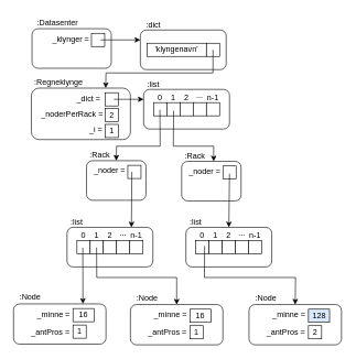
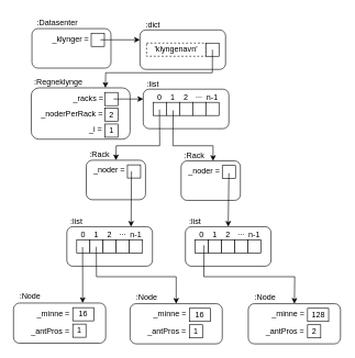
  <mxCell id="0" />
  <mxCell id="1" parent="0" />
  <mxCell id="2" value="" style="group" parent="1" vertex="1" connectable="0"><mxGeometry x="202" y="112" width="147" height="83" as="geometry" /></mxCell>
  <mxCell id="3" value=":list" style="text;html=1;strokeColor=none;fillColor=none;align=center;verticalAlign=middle;whiteSpace=wrap;rounded=0;" parent="2" vertex="1"><mxGeometry width="60" height="30" as="geometry" /></mxCell>
  <mxCell id="4" value="" style="group" parent="2" vertex="1" connectable="0"><mxGeometry x="10" y="16" width="140" height="67" as="geometry" /></mxCell>
  <mxCell id="5" value="" style="rounded=1;whiteSpace=wrap;html=1;" parent="4" vertex="1"><mxGeometry x="5" y="7" width="130" height="60" as="geometry" /></mxCell>
  <mxCell id="6" value="" style="rounded=0;whiteSpace=wrap;html=1;" parent="4" vertex="1"><mxGeometry x="20" y="27" width="20" height="20" as="geometry" /></mxCell>
  <mxCell id="7" value="" style="rounded=0;whiteSpace=wrap;html=1;" parent="4" vertex="1"><mxGeometry x="40" y="27" width="20" height="20" as="geometry" /></mxCell>
  <mxCell id="8" value="" style="rounded=0;whiteSpace=wrap;html=1;" parent="4" vertex="1"><mxGeometry x="60" y="27" width="20" height="20" as="geometry" /></mxCell>
  <mxCell id="9" value="" style="rounded=0;whiteSpace=wrap;html=1;" parent="4" vertex="1"><mxGeometry x="80" y="27" width="20" height="20" as="geometry" /></mxCell>
  <mxCell id="10" value="" style="rounded=0;whiteSpace=wrap;html=1;" parent="4" vertex="1"><mxGeometry x="100" y="27" width="20" height="20" as="geometry" /></mxCell>
  <mxCell id="11" value="0" style="text;html=1;strokeColor=none;fillColor=none;align=center;verticalAlign=middle;whiteSpace=wrap;rounded=0;" parent="4" vertex="1"><mxGeometry y="4" width="60" height="32" as="geometry" /></mxCell>
  <mxCell id="12" value="1" style="text;html=1;strokeColor=none;fillColor=none;align=center;verticalAlign=middle;whiteSpace=wrap;rounded=0;" parent="4" vertex="1"><mxGeometry x="20" y="4" width="60" height="32" as="geometry" /></mxCell>
  <mxCell id="13" value="2" style="text;html=1;strokeColor=none;fillColor=none;align=center;verticalAlign=middle;whiteSpace=wrap;rounded=0;" parent="4" vertex="1"><mxGeometry x="40" y="4" width="60" height="32" as="geometry" /></mxCell>
  <mxCell id="14" value="n-1" style="text;html=1;strokeColor=none;fillColor=none;align=center;verticalAlign=middle;whiteSpace=wrap;rounded=0;" parent="4" vertex="1"><mxGeometry x="80" y="4" width="60" height="32" as="geometry" /></mxCell>
  <mxCell id="15" value="..." style="text;html=1;strokeColor=none;fillColor=none;align=center;verticalAlign=middle;whiteSpace=wrap;rounded=0;" parent="4" vertex="1"><mxGeometry x="60" width="60" height="32" as="geometry" /></mxCell>
  <mxCell id="16" value="" style="group" parent="1" vertex="1" connectable="0"><mxGeometry x="42" y="20" width="126" height="83" as="geometry" /></mxCell>
  <mxCell id="17" value="" style="rounded=1;whiteSpace=wrap;html=1;" parent="16" vertex="1"><mxGeometry x="6" y="23" width="120" height="60" as="geometry" /></mxCell>
  <mxCell id="18" value=":Datasenter" style="text;html=1;strokeColor=none;fillColor=none;align=center;verticalAlign=middle;whiteSpace=wrap;rounded=0;" parent="16" vertex="1"><mxGeometry x="14.5" width="60" height="30" as="geometry" /></mxCell>
  <mxCell id="19" value="_klynger =" style="text;html=1;strokeColor=none;fillColor=none;align=center;verticalAlign=middle;whiteSpace=wrap;rounded=0;" parent="16" vertex="1"><mxGeometry x="15" y="24" width="100" height="30" as="geometry" /></mxCell>
  <mxCell id="20" value="" style="rounded=0;whiteSpace=wrap;html=1;" parent="16" vertex="1"><mxGeometry x="96" y="30" width="20" height="20" as="geometry" /></mxCell>
  <mxCell id="21" value="" style="group" parent="1" vertex="1" connectable="0"><mxGeometry x="202" y="22" width="140" height="83" as="geometry" /></mxCell>
  <mxCell id="22" value="" style="rounded=1;whiteSpace=wrap;html=1;" parent="21" vertex="1"><mxGeometry x="10" y="23" width="130" height="60" as="geometry" /></mxCell>
  <mxCell id="23" value=":dict" style="text;html=1;strokeColor=none;fillColor=none;align=center;verticalAlign=middle;whiteSpace=wrap;rounded=0;" parent="21" vertex="1"><mxGeometry width="60" height="30" as="geometry" /></mxCell>
- <mxCell id="24" value="'klyngenavn'" style="rounded=0;whiteSpace=wrap;html=1;" parent="21" vertex="1"><mxGeometry x="20" y="43" width="90" height="20" as="geometry" /></mxCell>
+ <mxCell id="24" value="'klyngenavn'" style="rounded=0;whiteSpace=wrap;html=1;dashed=1;" parent="21" vertex="1"><mxGeometry x="20" y="43" width="90" height="20" as="geometry" /></mxCell>
  <mxCell id="25" value="" style="rounded=0;whiteSpace=wrap;html=1;" parent="21" vertex="1"><mxGeometry x="110" y="43" width="20" height="20" as="geometry" /></mxCell>
  <mxCell id="26" value="" style="group" parent="1" vertex="1" connectable="0"><mxGeometry x="362.5" y="391" width="154" height="131" as="geometry" /></mxCell>
  <mxCell id="27" value="" style="group" vertex="1" connectable="0" parent="26"><mxGeometry x="14" y="50" width="140" height="81" as="geometry" /></mxCell>
  <mxCell id="28" value="" style="rounded=1;whiteSpace=wrap;html=1;" vertex="1" parent="27"><mxGeometry y="20" width="140" height="61" as="geometry" /></mxCell>
  <mxCell id="29" value="_minne =" style="text;strokeColor=none;fillColor=none;align=left;verticalAlign=middle;spacingLeft=4;spacingRight=4;overflow=hidden;points=[[0,0.5],[1,0.5]];portConstraint=eastwest;rotatable=0;" vertex="1" parent="27"><mxGeometry x="30" y="20" width="80" height="30" as="geometry" /></mxCell>
  <mxCell id="30" value="_antPros =" style="text;strokeColor=none;fillColor=none;align=left;verticalAlign=middle;spacingLeft=4;spacingRight=4;overflow=hidden;points=[[0,0.5],[1,0.5]];portConstraint=eastwest;rotatable=0;" vertex="1" parent="27"><mxGeometry x="21" y="47" width="80" height="30" as="geometry" /></mxCell>
- <mxCell id="31" value="128" style="rounded=0;whiteSpace=wrap;html=1;fillColor=#dae8fc;" vertex="1" parent="27"><mxGeometry x="90" y="27" width="32" height="20" as="geometry" /></mxCell>
+ <mxCell id="31" value="128" style="rounded=0;whiteSpace=wrap;html=1;" vertex="1" parent="27"><mxGeometry x="90" y="27" width="32" height="20" as="geometry" /></mxCell>
  <mxCell id="32" value="2" style="rounded=0;whiteSpace=wrap;html=1;" vertex="1" parent="27"><mxGeometry x="90" y="52" width="20" height="20" as="geometry" /></mxCell>
  <mxCell id="33" value=":Node" style="text;html=1;align=center;verticalAlign=middle;resizable=0;points=[];autosize=1;strokeColor=none;fillColor=none;" vertex="1" parent="27"><mxGeometry width="50" height="20" as="geometry" /></mxCell>
  <mxCell id="34" value="" style="endArrow=classic;html=1;rounded=0;exitX=0.7;exitY=0.5;exitDx=0;exitDy=0;exitPerimeter=0;entryX=0;entryY=0.25;entryDx=0;entryDy=0;" parent="1" source="20" target="22" edge="1"><mxGeometry x="66" y="39" width="50" height="50" as="geometry"><mxPoint x="282" y="220" as="sourcePoint" /><mxPoint x="332" y="170" as="targetPoint" /></mxGeometry></mxCell>
  <mxCell id="35" value="" style="endArrow=classic;html=1;rounded=0;entryX=0.75;entryY=0;entryDx=0;entryDy=0;exitX=0.5;exitY=0.5;exitDx=0;exitDy=0;exitPerimeter=0;" parent="1" source="25" target="83" edge="1"><mxGeometry x="66" y="39" width="50" height="50" as="geometry"><mxPoint x="282" y="220" as="sourcePoint" /><mxPoint x="472" y="170" as="targetPoint" /><Array as="points"><mxPoint x="322" y="110" /><mxPoint x="160" y="110" /></Array></mxGeometry></mxCell>
  <mxCell id="36" value="" style="endArrow=classic;html=1;rounded=0;entryX=0.5;entryY=0;entryDx=0;entryDy=0;exitX=0.161;exitY=1.059;exitDx=0;exitDy=0;exitPerimeter=0;" parent="1" source="12" target="97" edge="1"><mxGeometry x="66" y="39" width="50" height="50" as="geometry"><mxPoint x="382" y="290" as="sourcePoint" /><mxPoint x="432" y="240" as="targetPoint" /><Array as="points"><mxPoint x="242" y="221" /><mxPoint x="176" y="221" /></Array></mxGeometry></mxCell>
  <mxCell id="37" value="" style="endArrow=classic;html=1;rounded=0;entryX=0.75;entryY=0;entryDx=0;entryDy=0;exitX=0.173;exitY=1.102;exitDx=0;exitDy=0;exitPerimeter=0;" parent="1" source="13" target="104" edge="1"><mxGeometry x="66" y="39" width="50" height="50" as="geometry"><mxPoint x="382" y="290" as="sourcePoint" /><mxPoint x="349" y="243" as="targetPoint" /><Array as="points"><mxPoint x="262" y="221" /><mxPoint x="323" y="221" /></Array></mxGeometry></mxCell>
  <mxCell id="38" value="" style="group" vertex="1" connectable="0" parent="1"><mxGeometry x="86" y="321" width="147" height="83" as="geometry" /></mxCell>
  <mxCell id="39" value=":list" style="text;html=1;strokeColor=none;fillColor=none;align=center;verticalAlign=middle;whiteSpace=wrap;rounded=0;" vertex="1" parent="38"><mxGeometry width="60" height="30" as="geometry" /></mxCell>
  <mxCell id="40" value="" style="group" vertex="1" connectable="0" parent="38"><mxGeometry x="10" y="16" width="140" height="67" as="geometry" /></mxCell>
  <mxCell id="41" value="" style="rounded=1;whiteSpace=wrap;html=1;" vertex="1" parent="40"><mxGeometry x="5" y="7" width="130" height="60" as="geometry" /></mxCell>
  <mxCell id="42" value="" style="rounded=0;whiteSpace=wrap;html=1;" vertex="1" parent="40"><mxGeometry x="20" y="27" width="20" height="20" as="geometry" /></mxCell>
  <mxCell id="43" value="" style="rounded=0;whiteSpace=wrap;html=1;" vertex="1" parent="40"><mxGeometry x="40" y="27" width="20" height="20" as="geometry" /></mxCell>
  <mxCell id="44" value="" style="rounded=0;whiteSpace=wrap;html=1;" vertex="1" parent="40"><mxGeometry x="60" y="27" width="20" height="20" as="geometry" /></mxCell>
  <mxCell id="45" value="" style="rounded=0;whiteSpace=wrap;html=1;" vertex="1" parent="40"><mxGeometry x="80" y="27" width="20" height="20" as="geometry" /></mxCell>
  <mxCell id="46" value="" style="rounded=0;whiteSpace=wrap;html=1;" vertex="1" parent="40"><mxGeometry x="100" y="27" width="20" height="20" as="geometry" /></mxCell>
  <mxCell id="47" value="0" style="text;html=1;strokeColor=none;fillColor=none;align=center;verticalAlign=middle;whiteSpace=wrap;rounded=0;" vertex="1" parent="40"><mxGeometry y="4" width="60" height="32" as="geometry" /></mxCell>
  <mxCell id="48" value="1" style="text;html=1;strokeColor=none;fillColor=none;align=center;verticalAlign=middle;whiteSpace=wrap;rounded=0;" vertex="1" parent="40"><mxGeometry x="20" y="4" width="60" height="32" as="geometry" /></mxCell>
  <mxCell id="49" value="2" style="text;html=1;strokeColor=none;fillColor=none;align=center;verticalAlign=middle;whiteSpace=wrap;rounded=0;" vertex="1" parent="40"><mxGeometry x="40" y="4" width="60" height="32" as="geometry" /></mxCell>
  <mxCell id="50" value="n-1" style="text;html=1;strokeColor=none;fillColor=none;align=center;verticalAlign=middle;whiteSpace=wrap;rounded=0;" vertex="1" parent="40"><mxGeometry x="80" y="4" width="60" height="32" as="geometry" /></mxCell>
  <mxCell id="51" value="..." style="text;html=1;strokeColor=none;fillColor=none;align=center;verticalAlign=middle;whiteSpace=wrap;rounded=0;" vertex="1" parent="40"><mxGeometry x="60" width="60" height="32" as="geometry" /></mxCell>
  <mxCell id="52" value="" style="endArrow=classic;html=1;rounded=0;exitX=0.148;exitY=1.059;exitDx=0;exitDy=0;exitPerimeter=0;entryX=0.75;entryY=0;entryDx=0;entryDy=0;" parent="1" source="48" target="70" edge="1"><mxGeometry x="66" y="39" width="50" height="50" as="geometry"><mxPoint x="142.38" y="372.864" as="sourcePoint" /><mxPoint x="392" y="370" as="targetPoint" /><Array as="points"><mxPoint x="125" y="420" /></Array></mxGeometry></mxCell>
  <mxCell id="53" value="" style="endArrow=classic;html=1;rounded=0;exitX=0.162;exitY=1.05;exitDx=0;exitDy=0;entryX=0.5;entryY=0;entryDx=0;entryDy=0;exitPerimeter=0;" parent="1" source="49" target="77" edge="1"><mxGeometry x="66" y="39" width="50" height="50" as="geometry"><mxPoint x="162" y="372" as="sourcePoint" /><mxPoint x="267" y="440" as="targetPoint" /><Array as="points"><mxPoint x="146" y="420" /><mxPoint x="267" y="420" /></Array></mxGeometry></mxCell>
  <mxCell id="54" value="" style="group" vertex="1" connectable="0" parent="1"><mxGeometry x="266" y="321" width="147" height="83" as="geometry" /></mxCell>
  <mxCell id="55" value=":list" style="text;html=1;strokeColor=none;fillColor=none;align=center;verticalAlign=middle;whiteSpace=wrap;rounded=0;" vertex="1" parent="54"><mxGeometry width="60" height="30" as="geometry" /></mxCell>
  <mxCell id="56" value="" style="group" vertex="1" connectable="0" parent="54"><mxGeometry x="10" y="16" width="140" height="67" as="geometry" /></mxCell>
  <mxCell id="57" value="" style="rounded=1;whiteSpace=wrap;html=1;" vertex="1" parent="56"><mxGeometry x="5" y="7" width="130" height="60" as="geometry" /></mxCell>
  <mxCell id="58" value="" style="rounded=0;whiteSpace=wrap;html=1;" vertex="1" parent="56"><mxGeometry x="20" y="27" width="20" height="20" as="geometry" /></mxCell>
  <mxCell id="59" value="" style="rounded=0;whiteSpace=wrap;html=1;" vertex="1" parent="56"><mxGeometry x="40" y="27" width="20" height="20" as="geometry" /></mxCell>
  <mxCell id="60" value="" style="rounded=0;whiteSpace=wrap;html=1;" vertex="1" parent="56"><mxGeometry x="60" y="27" width="20" height="20" as="geometry" /></mxCell>
  <mxCell id="61" value="" style="rounded=0;whiteSpace=wrap;html=1;" vertex="1" parent="56"><mxGeometry x="80" y="27" width="20" height="20" as="geometry" /></mxCell>
  <mxCell id="62" value="" style="rounded=0;whiteSpace=wrap;html=1;" vertex="1" parent="56"><mxGeometry x="100" y="27" width="20" height="20" as="geometry" /></mxCell>
  <mxCell id="63" value="0" style="text;html=1;strokeColor=none;fillColor=none;align=center;verticalAlign=middle;whiteSpace=wrap;rounded=0;" vertex="1" parent="56"><mxGeometry y="4" width="60" height="32" as="geometry" /></mxCell>
  <mxCell id="64" value="1" style="text;html=1;strokeColor=none;fillColor=none;align=center;verticalAlign=middle;whiteSpace=wrap;rounded=0;" vertex="1" parent="56"><mxGeometry x="20" y="4" width="60" height="32" as="geometry" /></mxCell>
  <mxCell id="65" value="2" style="text;html=1;strokeColor=none;fillColor=none;align=center;verticalAlign=middle;whiteSpace=wrap;rounded=0;" vertex="1" parent="56"><mxGeometry x="40" y="4" width="60" height="32" as="geometry" /></mxCell>
  <mxCell id="66" value="n-1" style="text;html=1;strokeColor=none;fillColor=none;align=center;verticalAlign=middle;whiteSpace=wrap;rounded=0;" vertex="1" parent="56"><mxGeometry x="80" y="4" width="60" height="32" as="geometry" /></mxCell>
  <mxCell id="67" value="..." style="text;html=1;strokeColor=none;fillColor=none;align=center;verticalAlign=middle;whiteSpace=wrap;rounded=0;" vertex="1" parent="56"><mxGeometry x="60" width="60" height="32" as="geometry" /></mxCell>
  <mxCell id="68" value="" style="endArrow=classic;html=1;rounded=0;exitX=0.171;exitY=1.005;exitDx=0;exitDy=0;exitPerimeter=0;entryX=0.5;entryY=0;entryDx=0;entryDy=0;" parent="1" target="28" edge="1"><mxGeometry x="66" y="39" width="50" height="50" as="geometry"><mxPoint x="309.26" y="372.16" as="sourcePoint" /><mxPoint x="447" y="440" as="targetPoint" /><Array as="points"><mxPoint x="309" y="420" /><mxPoint x="447" y="420" /></Array></mxGeometry></mxCell>
  <mxCell id="69" value="" style="group" vertex="1" connectable="0" parent="1"><mxGeometry x="20" y="440" width="140" height="81" as="geometry" /></mxCell>
  <mxCell id="70" value="" style="rounded=1;whiteSpace=wrap;html=1;" parent="69" vertex="1"><mxGeometry y="20" width="140" height="61" as="geometry" /></mxCell>
  <mxCell id="71" value="_minne =" style="text;strokeColor=none;fillColor=none;align=left;verticalAlign=middle;spacingLeft=4;spacingRight=4;overflow=hidden;points=[[0,0.5],[1,0.5]];portConstraint=eastwest;rotatable=0;" parent="69" vertex="1"><mxGeometry x="30" y="20" width="80" height="30" as="geometry" /></mxCell>
  <mxCell id="72" value="_antPros =" style="text;strokeColor=none;fillColor=none;align=left;verticalAlign=middle;spacingLeft=4;spacingRight=4;overflow=hidden;points=[[0,0.5],[1,0.5]];portConstraint=eastwest;rotatable=0;" parent="69" vertex="1"><mxGeometry x="21" y="47" width="80" height="30" as="geometry" /></mxCell>
  <mxCell id="73" value="16" style="rounded=0;whiteSpace=wrap;html=1;" parent="69" vertex="1"><mxGeometry x="90" y="27" width="32" height="20" as="geometry" /></mxCell>
  <mxCell id="74" value="1" style="rounded=0;whiteSpace=wrap;html=1;" parent="69" vertex="1"><mxGeometry x="90" y="52" width="20" height="20" as="geometry" /></mxCell>
  <mxCell id="75" value=":Node" style="text;html=1;align=center;verticalAlign=middle;resizable=0;points=[];autosize=1;strokeColor=none;fillColor=none;" parent="69" vertex="1"><mxGeometry width="50" height="20" as="geometry" /></mxCell>
  <mxCell id="76" value="" style="group" vertex="1" connectable="0" parent="1"><mxGeometry x="197" y="441" width="162" height="81" as="geometry" /></mxCell>
  <mxCell id="77" value="" style="rounded=1;whiteSpace=wrap;html=1;" vertex="1" parent="76"><mxGeometry y="20" width="140" height="61" as="geometry" /></mxCell>
  <mxCell id="78" value="_minne =" style="text;strokeColor=none;fillColor=none;align=left;verticalAlign=middle;spacingLeft=4;spacingRight=4;overflow=hidden;points=[[0,0.5],[1,0.5]];portConstraint=eastwest;rotatable=0;" vertex="1" parent="76"><mxGeometry x="30" y="20" width="80" height="30" as="geometry" /></mxCell>
  <mxCell id="79" value="_antPros =" style="text;strokeColor=none;fillColor=none;align=left;verticalAlign=middle;spacingLeft=4;spacingRight=4;overflow=hidden;points=[[0,0.5],[1,0.5]];portConstraint=eastwest;rotatable=0;" vertex="1" parent="76"><mxGeometry x="21" y="47" width="80" height="30" as="geometry" /></mxCell>
  <mxCell id="80" value="16" style="rounded=0;whiteSpace=wrap;html=1;" vertex="1" parent="76"><mxGeometry x="90" y="27" width="32" height="20" as="geometry" /></mxCell>
  <mxCell id="81" value="1" style="rounded=0;whiteSpace=wrap;html=1;" vertex="1" parent="76"><mxGeometry x="90" y="52" width="20" height="20" as="geometry" /></mxCell>
  <mxCell id="82" value=":Node" style="text;html=1;align=center;verticalAlign=middle;resizable=0;points=[];autosize=1;strokeColor=none;fillColor=none;" vertex="1" parent="76"><mxGeometry width="50" height="20" as="geometry" /></mxCell>
  <mxCell id="83" value="" style="rounded=1;whiteSpace=wrap;html=1;" parent="1" vertex="1"><mxGeometry x="47" y="133" width="150" height="78" as="geometry" /></mxCell>
  <mxCell id="84" value=":Regneklynge" style="text;html=1;strokeColor=none;fillColor=none;align=center;verticalAlign=middle;whiteSpace=wrap;rounded=0;" parent="1" vertex="1"><mxGeometry x="47" y="110" width="83" height="30" as="geometry" /></mxCell>
  <mxCell id="85" value="" style="group" parent="1" vertex="1" connectable="0"><mxGeometry x="139" y="159" width="60" height="30" as="geometry" /></mxCell>
  <mxCell id="86" value="" style="rounded=0;whiteSpace=wrap;html=1;" parent="85" vertex="1"><mxGeometry x="20" y="5" width="20" height="20" as="geometry" /></mxCell>
  <mxCell id="87" value="2" style="text;html=1;strokeColor=none;fillColor=none;align=center;verticalAlign=middle;whiteSpace=wrap;rounded=0;" parent="85" vertex="1"><mxGeometry width="60" height="30" as="geometry" /></mxCell>
- <mxCell id="88" value="_dict =" style="text;html=1;strokeColor=none;fillColor=none;align=center;verticalAlign=middle;whiteSpace=wrap;rounded=0;" parent="1" vertex="1"><mxGeometry x="104" y="135" width="60" height="30" as="geometry" /></mxCell>
+ <mxCell id="88" value="_racks =" style="text;html=1;strokeColor=none;fillColor=none;align=center;verticalAlign=middle;whiteSpace=wrap;rounded=0;" parent="1" vertex="1"><mxGeometry x="104" y="135" width="60" height="30" as="geometry" /></mxCell>
  <mxCell id="89" value="" style="rounded=0;whiteSpace=wrap;html=1;" parent="1" vertex="1"><mxGeometry x="159" y="140" width="20" height="20" as="geometry" /></mxCell>
  <mxCell id="90" value="_noderPerRack =" style="text;html=1;strokeColor=none;fillColor=none;align=center;verticalAlign=middle;whiteSpace=wrap;rounded=0;" parent="1" vertex="1"><mxGeometry x="49" y="158" width="120" height="30" as="geometry" /></mxCell>
  <mxCell id="91" value="_i =" style="text;html=1;strokeColor=none;fillColor=none;align=center;verticalAlign=middle;whiteSpace=wrap;rounded=0;" vertex="1" parent="1"><mxGeometry x="126" y="181" width="38" height="30" as="geometry" /></mxCell>
  <mxCell id="92" value="1" style="rounded=0;whiteSpace=wrap;html=1;" vertex="1" parent="1"><mxGeometry x="159" y="188" width="20" height="20" as="geometry" /></mxCell>
  <mxCell id="93" value="" style="endArrow=classic;html=1;rounded=0;entryX=0;entryY=0.25;entryDx=0;entryDy=0;" parent="1" target="5" edge="1"><mxGeometry x="66" y="39" width="50" height="50" as="geometry"><mxPoint x="172" y="150" as="sourcePoint" /><mxPoint x="432" y="240" as="targetPoint" /></mxGeometry></mxCell>
  <mxCell id="94" value="" style="group" vertex="1" connectable="0" parent="1"><mxGeometry x="121" y="220" width="98.5" height="83" as="geometry" /></mxCell>
  <mxCell id="95" value=":Rack" style="text;html=1;strokeColor=none;fillColor=none;align=center;verticalAlign=middle;whiteSpace=wrap;rounded=0;" parent="94" vertex="1"><mxGeometry width="60" height="30" as="geometry" /></mxCell>
  <mxCell id="96" value="" style="group" vertex="1" connectable="0" parent="94"><mxGeometry x="9.5" y="23" width="90" height="60" as="geometry" /></mxCell>
  <mxCell id="97" value="" style="rounded=1;whiteSpace=wrap;html=1;" parent="96" vertex="1"><mxGeometry width="90" height="60" as="geometry" /></mxCell>
  <mxCell id="98" value="&amp;nbsp;_noder =" style="text;html=1;strokeColor=none;fillColor=none;align=center;verticalAlign=middle;whiteSpace=wrap;rounded=0;" parent="96" vertex="1"><mxGeometry x="3.5" width="60" height="30" as="geometry" /></mxCell>
  <mxCell id="99" value="" style="rounded=0;whiteSpace=wrap;html=1;" parent="96" vertex="1"><mxGeometry x="62.5" y="7" width="20" height="20" as="geometry" /></mxCell>
  <mxCell id="100" value="" style="group" vertex="1" connectable="0" parent="1"><mxGeometry x="265" y="221" width="98.5" height="83" as="geometry" /></mxCell>
  <mxCell id="101" value=":Rack" style="text;html=1;strokeColor=none;fillColor=none;align=center;verticalAlign=middle;whiteSpace=wrap;rounded=0;" vertex="1" parent="100"><mxGeometry width="60" height="30" as="geometry" /></mxCell>
  <mxCell id="102" value="" style="group" vertex="1" connectable="0" parent="100"><mxGeometry x="9.5" y="23" width="90" height="60" as="geometry" /></mxCell>
  <mxCell id="103" value="" style="rounded=1;whiteSpace=wrap;html=1;" vertex="1" parent="102"><mxGeometry width="90" height="60" as="geometry" /></mxCell>
  <mxCell id="104" value="&amp;nbsp;_noder =" style="text;html=1;strokeColor=none;fillColor=none;align=center;verticalAlign=middle;whiteSpace=wrap;rounded=0;" vertex="1" parent="102"><mxGeometry x="3.5" width="60" height="30" as="geometry" /></mxCell>
  <mxCell id="105" value="" style="rounded=0;whiteSpace=wrap;html=1;" vertex="1" parent="102"><mxGeometry x="62.5" y="7" width="20" height="20" as="geometry" /></mxCell>
  <mxCell id="106" value="" style="endArrow=classic;html=1;rounded=0;exitX=0.5;exitY=0.582;exitDx=0;exitDy=0;exitPerimeter=0;entryX=0.5;entryY=0;entryDx=0;entryDy=0;" edge="1" parent="1" source="105" target="57"><mxGeometry width="50" height="50" relative="1" as="geometry"><mxPoint x="126" y="341" as="sourcePoint" /><mxPoint x="176" y="291" as="targetPoint" /></mxGeometry></mxCell>
  <mxCell id="107" value="" style="endArrow=classic;html=1;rounded=0;exitX=0.306;exitY=0.5;exitDx=0;exitDy=0;exitPerimeter=0;entryX=0.75;entryY=0;entryDx=0;entryDy=0;" edge="1" parent="1" source="99" target="41"><mxGeometry width="50" height="50" relative="1" as="geometry"><mxPoint x="126" y="341" as="sourcePoint" /><mxPoint x="176" y="291" as="targetPoint" /></mxGeometry></mxCell>
